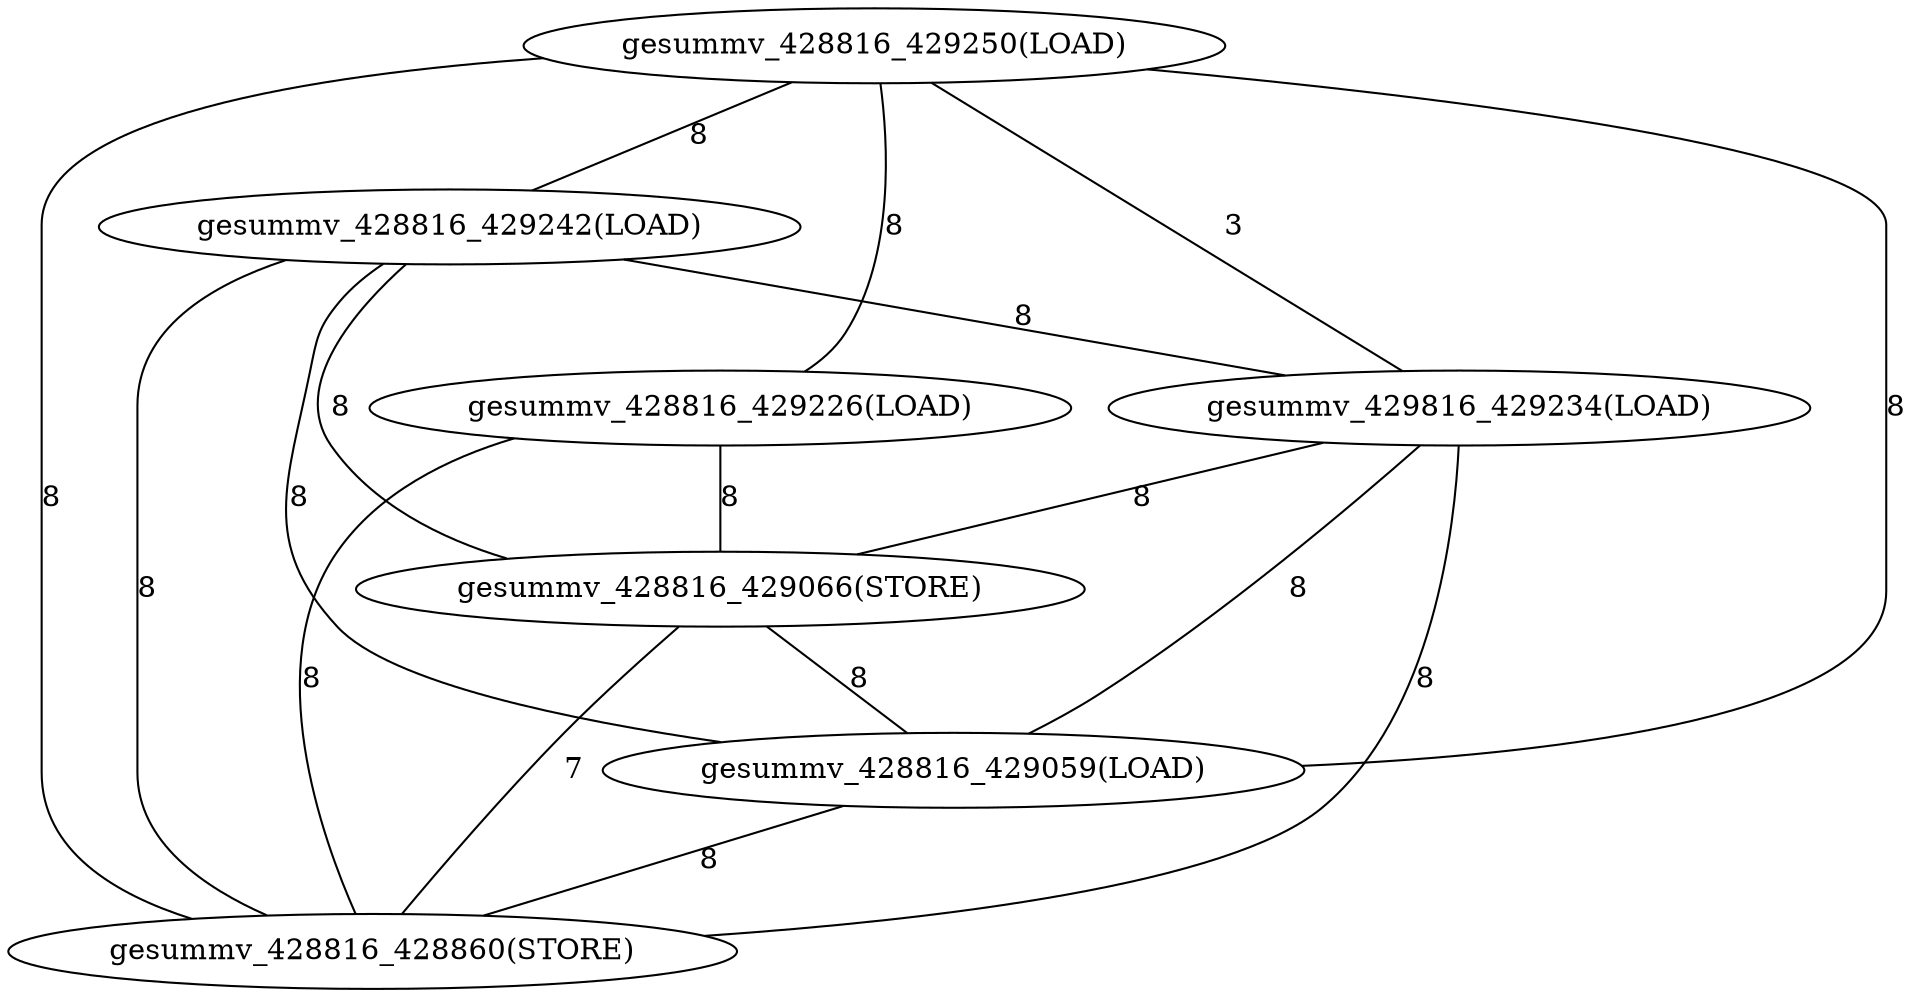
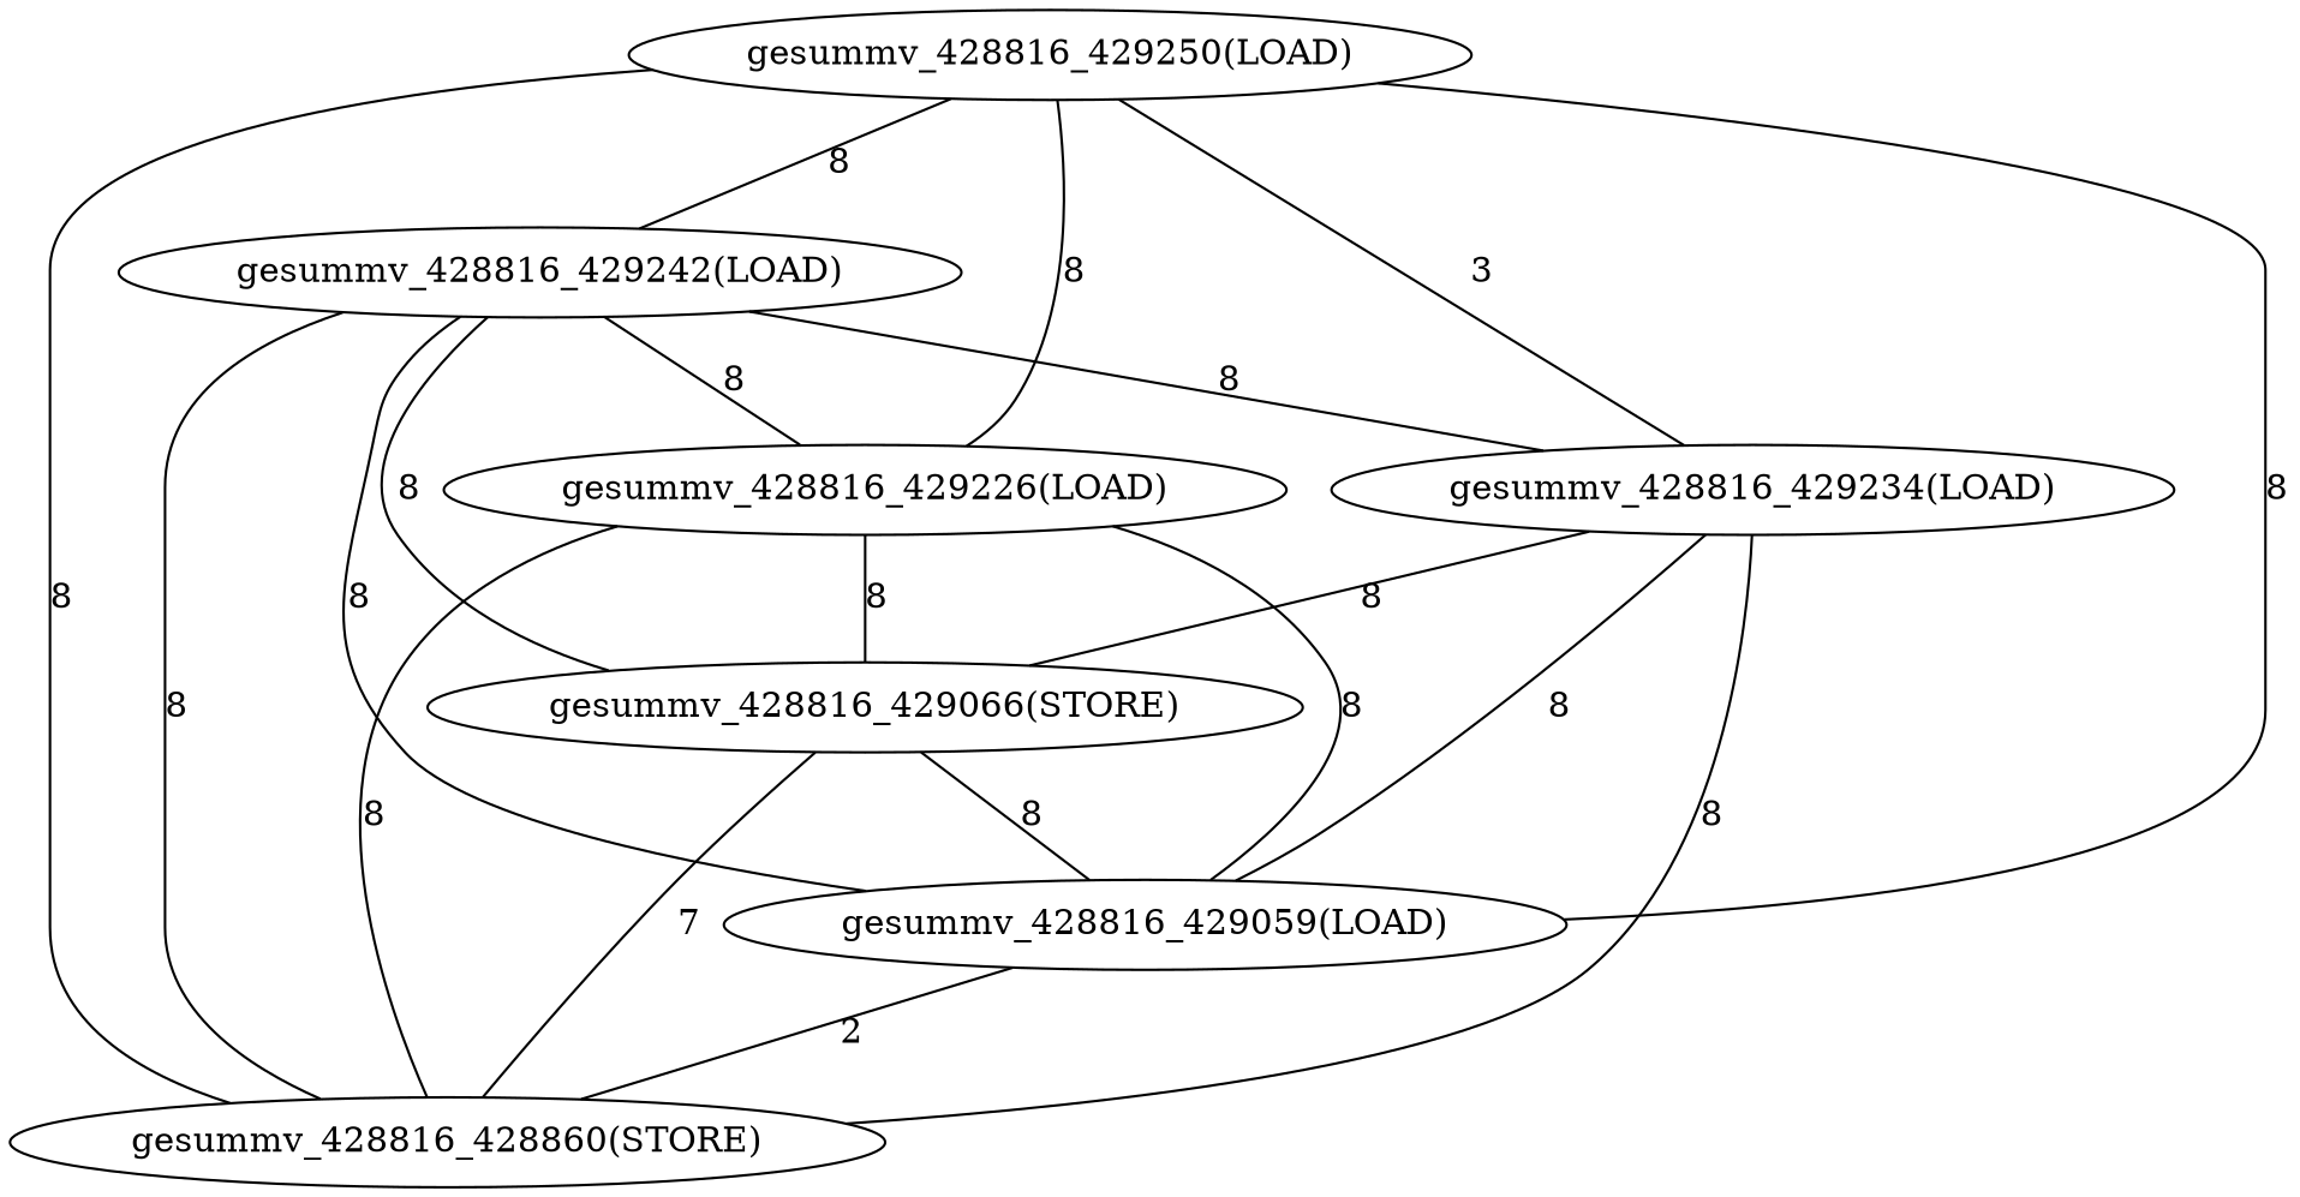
  graph {
    n1 [label="gesummv_428816_428860(STORE)"]
    n2 [label="gesummv_428816_429059(LOAD)"]
    n3 [label="gesummv_428816_429066(STORE)"]
    n4 [label="gesummv_428816_429226(LOAD)"]
-   n5 [label="gesummv_429816_429234(LOAD)"]
+   n5 [label="gesummv_428816_429234(LOAD)"]
    n6 [label="gesummv_428816_429242(LOAD)"]
    n7 [label="gesummv_428816_429250(LOAD)"]
-   n2 -- n1 [label=8]
+   n2 -- n1 [label=2]
    n3 -- n1 [label=7]
    n3 -- n2 [label=8]
    n4 -- n1 [label=8]
+   n4 -- n2 [label=8]
    n4 -- n3 [label=8]
    n5 -- n1 [label=8]
    n5 -- n2 [label=8]
    n5 -- n3 [label=8]
    n6 -- n1 [label=8]
    n6 -- n2 [label=8]
    n6 -- n3 [label=8]
+   n6 -- n4 [label=8]
    n6 -- n5 [label=8]
    n7 -- n1 [label=8]
    n7 -- n2 [label=8]
    n7 -- n4 [label=8]
    n7 -- n5 [label=3]
    n7 -- n6 [label=8]
  }
